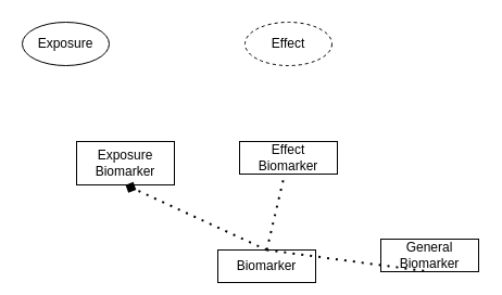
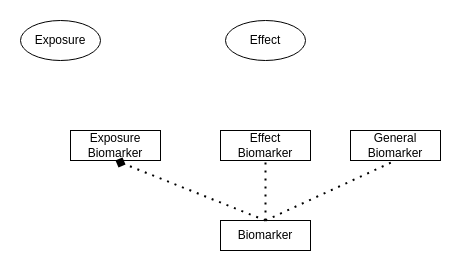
  <mxCell id="0" />
  <mxCell id="1" parent="0" />
- <mxCell id="2" value="Biomarker" style="rounded=0;whiteSpace=wrap;html=1;" parent="1" vertex="1"><mxGeometry x="200" y="230" width="90" height="30" as="geometry" /></mxCell>
- <mxCell id="3" value="Exposure Biomarker" style="rounded=0;whiteSpace=wrap;html=1;" parent="1" vertex="1"><mxGeometry x="70" y="130" width="90" height="40" as="geometry" /></mxCell>
+ <mxCell id="2" value="Biomarker" style="rounded=0;whiteSpace=wrap;html=1;" parent="1" vertex="1"><mxGeometry x="220" y="220" width="90" height="30" as="geometry" /></mxCell>
+ <mxCell id="3" value="Exposure Biomarker" style="rounded=0;whiteSpace=wrap;html=1;" parent="1" vertex="1"><mxGeometry x="70" y="130" width="90" height="30" as="geometry" /></mxCell>
  <mxCell id="4" value="Effect Biomarker" style="rounded=0;whiteSpace=wrap;html=1;" parent="1" vertex="1"><mxGeometry x="220" y="130" width="90" height="30" as="geometry" /></mxCell>
- <mxCell id="5" value="General Biomarker" style="rounded=0;whiteSpace=wrap;html=1;" parent="1" vertex="1"><mxGeometry x="350" y="220" width="90" height="30" as="geometry" /></mxCell>
+ <mxCell id="5" value="General Biomarker" style="rounded=0;whiteSpace=wrap;html=1;" parent="1" vertex="1"><mxGeometry x="350" y="130" width="90" height="30" as="geometry" /></mxCell>
  <mxCell id="6" value="" style="endArrow=diamond;dashed=1;html=1;dashPattern=1 3;strokeWidth=2;rounded=0;entryX=0.5;entryY=1;entryDx=0;entryDy=0;exitX=0.5;exitY=0;exitDx=0;exitDy=0;" edge="1" parent="1" source="2" target="3"><mxGeometry width="50" height="50" relative="1" as="geometry"><mxPoint x="350" y="290" as="sourcePoint" /><mxPoint x="400" y="240" as="targetPoint" /></mxGeometry></mxCell>
  <mxCell id="7" value="" style="endArrow=none;dashed=1;html=1;dashPattern=1 3;strokeWidth=2;rounded=0;exitX=0.5;exitY=0;exitDx=0;exitDy=0;" edge="1" parent="1" source="2" target="4"><mxGeometry width="50" height="50" relative="1" as="geometry"><mxPoint x="275" y="230" as="sourcePoint" /><mxPoint x="155" y="150" as="targetPoint" /></mxGeometry></mxCell>
  <mxCell id="8" value="" style="endArrow=none;dashed=1;html=1;dashPattern=1 3;strokeWidth=2;rounded=0;exitX=0.5;exitY=0;exitDx=0;exitDy=0;entryX=0.5;entryY=1;entryDx=0;entryDy=0;" edge="1" parent="1" source="2" target="5"><mxGeometry width="50" height="50" relative="1" as="geometry"><mxPoint x="275" y="230" as="sourcePoint" /><mxPoint x="309" y="150" as="targetPoint" /></mxGeometry></mxCell>
  <mxCell id="9" value="Exposure" style="ellipse;whiteSpace=wrap;html=1;" vertex="1" parent="1"><mxGeometry x="20" y="20" width="80" height="40" as="geometry" /></mxCell>
- <mxCell id="10" value="Effect" style="ellipse;whiteSpace=wrap;html=1;dashed=1;" vertex="1" parent="1"><mxGeometry x="225" y="20" width="80" height="40" as="geometry" /></mxCell>
+ <mxCell id="10" value="Effect" style="ellipse;whiteSpace=wrap;html=1;" vertex="1" parent="1"><mxGeometry x="225" y="20" width="80" height="40" as="geometry" /></mxCell>
